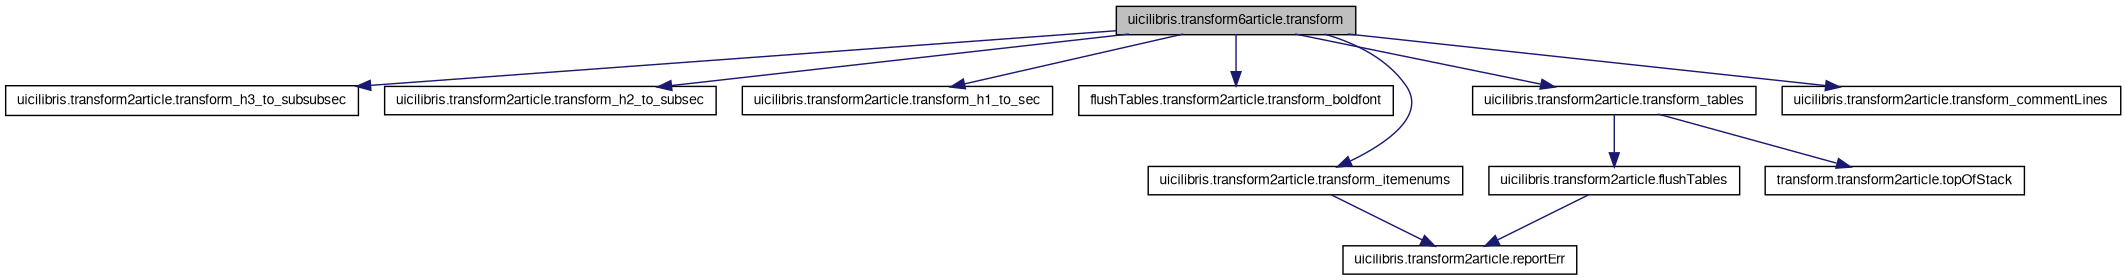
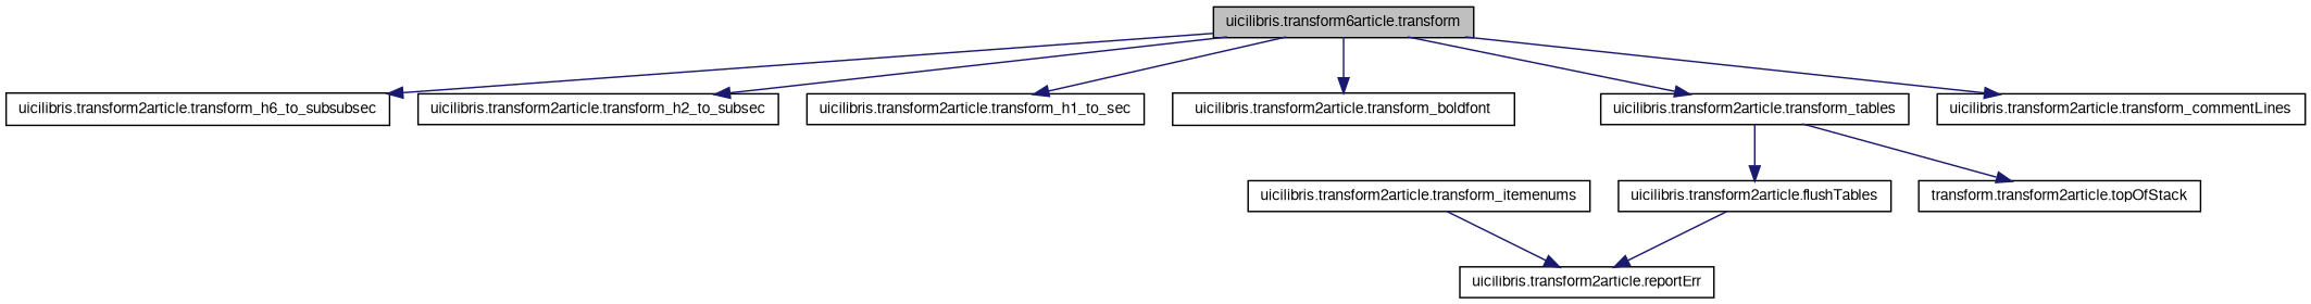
  digraph {
    rankdir=TB
    node [color=black fillcolor=white fontname=FreeSans fontsize=10 shape=record style=filled]
    edge [color=midnightblue fontname=FreeSans fontsize=10 labelfontname=FreeSans labelfontsize=10 style=solid]
    n1 [fillcolor=grey75 fontcolor=black height=0.2 label="uicilibris.transform6article.transform" width=0.4]
-   n2 [height=0.2 label="uicilibris.transform2article.transform_h3_to_subsubsec" width=0.4]
+   n2 [height=0.2 label="uicilibris.transform2article.transform_h6_to_subsubsec" width=0.4]
    n3 [height=0.2 label="uicilibris.transform2article.transform_h2_to_subsec" width=0.4]
    n4 [height=0.2 label="uicilibris.transform2article.transform_h1_to_sec" width=0.4]
-   n5 [height=0.2 label="flushTables.transform2article.transform_boldfont" width=0.4]
+   n5 [height=0.2 label="uicilibris.transform2article.transform_boldfont" width=0.4]
    n6 [height=0.2 label="uicilibris.transform2article.transform_itemenums" width=0.4]
    n7 [height=0.2 label="uicilibris.transform2article.transform_tables" width=0.4]
    n8 [height=0.2 label="uicilibris.transform2article.transform_commentLines" width=0.4]
    n9 [height=0.2 label="uicilibris.transform2article.reportErr" width=0.4]
    n10 [height=0.2 label="uicilibris.transform2article.flushTables" width=0.4]
    n11 [height=0.2 label="transform.transform2article.topOfStack" width=0.4]
    n1 -> n2
    n1 -> n3
    n1 -> n4
    n1 -> n5
-   n1 -> n6
    n1 -> n7
    n1 -> n8
    n6 -> n9
    n7 -> n10
    n7 -> n11
    n10 -> n9
  }
